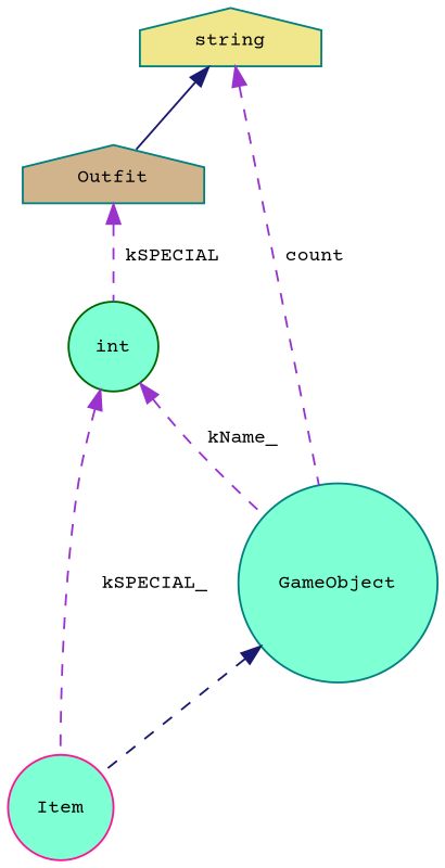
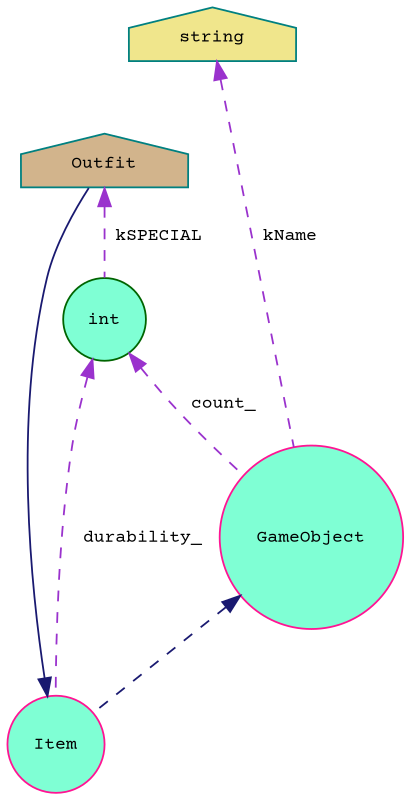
  digraph {
    fontname="Courier Prime"
    node [color=teal fillcolor=aquamarine fontname="Courier Prime" fontsize=10 shape=circle style=filled]
    edge [color=darkorchid3 dir=back fontname="Courier Prime" fontsize=10 labelfontname=Helvetica labelfontsize=10 style=dashed]
    n1 [fillcolor=tan fontcolor=black height=0.2 label=Outfit shape=house width=0.4]
    n2 [color=darkgreen height=0.2 label=int width=0.4]
    n3 [color=deeppink height=0.2 label=Item width=0.4]
-   n4 [height=0.2 label=GameObject width=0.4]
+   n4 [color=deeppink height=0.2 label=GameObject width=0.4]
    n5 [fillcolor=khaki height=0.2 label=string shape=house width=0.4]
    n1 -> n2 [label=" kSPECIAL"]
-   n2 -> n3 [label=" kSPECIAL_"]
-   n2 -> n4 [label=" kName_"]
-   n5 -> n1 [color=midnightblue style=solid]
+   n2 -> n3 [label=" durability_"]
+   n2 -> n4 [label=" count_"]
+   n3 -> n1 [color=midnightblue style=solid]
    n4 -> n3 [color=midnightblue]
-   n5 -> n4 [label=" count"]
+   n5 -> n4 [label=" kName"]
  }
